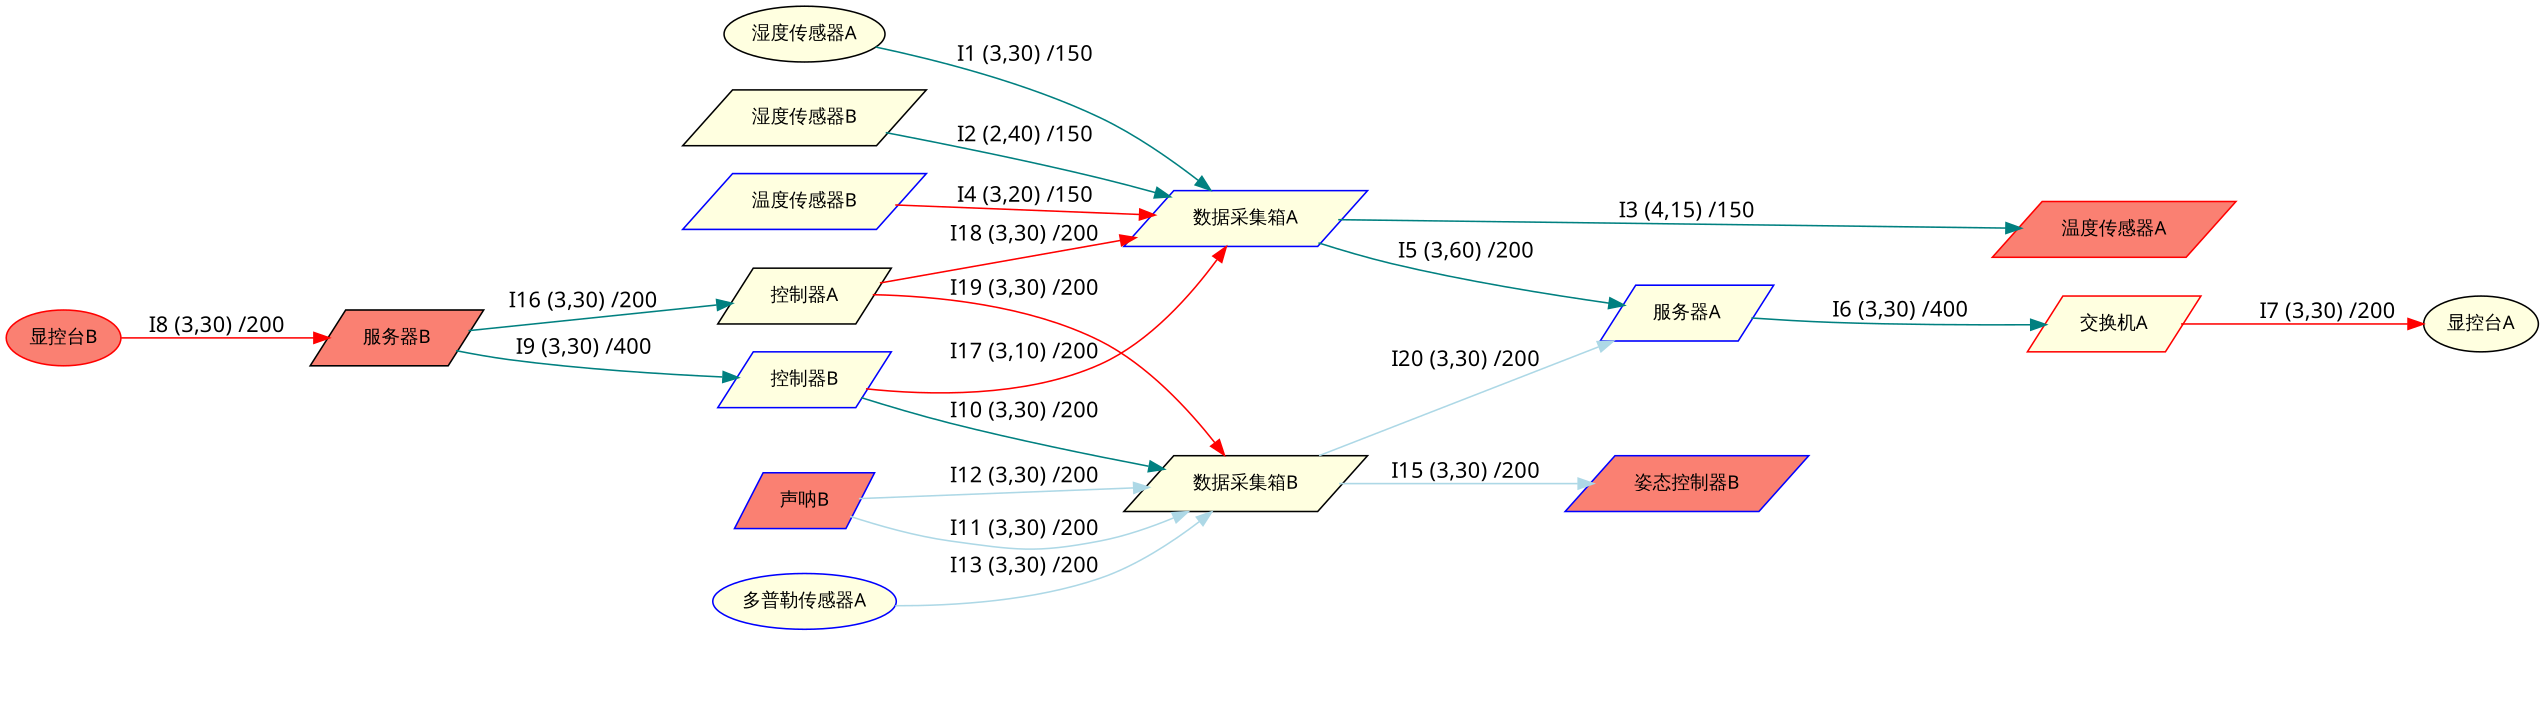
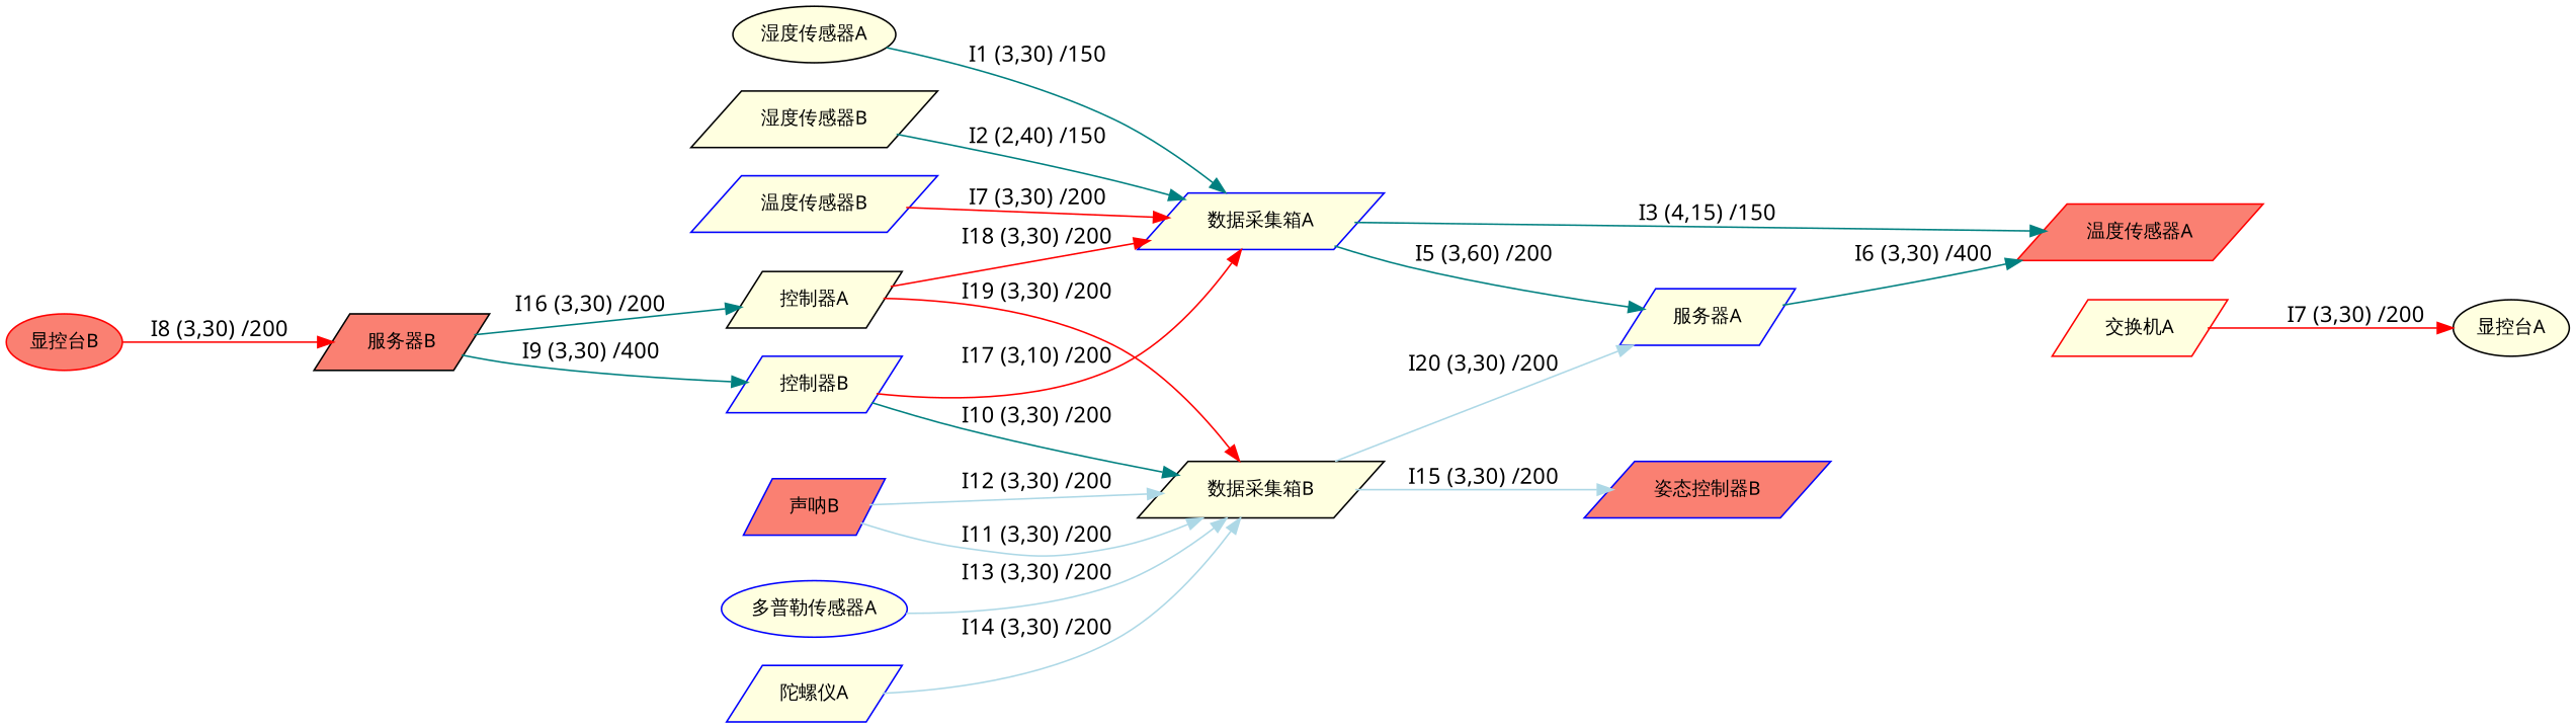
  digraph {
    autosize=false
    fontname="Noto Sans"
    rankdir=LR
    node [color=blue fillcolor=lightyellow fontname="Noto Sans" fontsize=12 shape=parallelogram style=filled]
    edge [color=teal fontname="Noto Sans" penwidth=1]
    "湿度传感器A" [color=black shape=ellipse]
    "数据采集箱A"
    "服务器A"
    "温度传感器A" [color=red fillcolor=salmon]
    "交换机A" [color=red]
    "湿度传感器B" [color=black]
    "温度传感器B"
    "显控台A" [color=black shape=ellipse]
    "显控台B" [color=red fillcolor=salmon shape=ellipse]
    "服务器B" [color=black fillcolor=salmon]
    "控制器B"
    "控制器A" [color=black]
    "数据采集箱B" [color=black]
    "姿态控制器B" [fillcolor=salmon]
    "声呐B" [fillcolor=salmon]
    "多普勒传感器A" [shape=ellipse]
+   "陀螺仪A"
    "湿度传感器A" -> "数据采集箱A" [label="I1 (3,30) /150"]
    "数据采集箱A" -> "服务器A" [label="I5 (3,60) /200"]
    "数据采集箱A" -> "温度传感器A" [label="I3 (4,15) /150"]
-   "服务器A" -> "交换机A" [label="I6 (3,30) /400"]
+   "服务器A" -> "温度传感器A" [label="I6 (3,30) /400"]
    "交换机A" -> "显控台A" [color=red label="I7 (3,30) /200"]
    "湿度传感器B" -> "数据采集箱A" [label="I2 (2,40) /150"]
-   "温度传感器B" -> "数据采集箱A" [color=red label="I4 (3,20) /150"]
+   "温度传感器B" -> "数据采集箱A" [color=red label="I7 (3,30) /200"]
    "显控台B" -> "服务器B" [color=red label="I8 (3,30) /200"]
    "服务器B" -> "控制器B" [label="I9 (3,30) /400"]
    "服务器B" -> "控制器A" [label="I16 (3,30) /200"]
    "控制器B" -> "数据采集箱A" [color=red label="I17 (3,10) /200"]
    "控制器B" -> "数据采集箱B" [label="I10 (3,30) /200"]
    "控制器A" -> "数据采集箱A" [color=red label="I18 (3,30) /200"]
    "控制器A" -> "数据采集箱B" [color=red label="I19 (3,30) /200"]
    "数据采集箱B" -> "服务器A" [color=lightblue label="I20 (3,30) /200"]
    "数据采集箱B" -> "姿态控制器B" [color=lightblue label="I15 (3,30) /200"]
    "声呐B" -> "数据采集箱B" [color=lightblue label="I11 (3,30) /200"]
    "声呐B" -> "数据采集箱B" [color=lightblue label="I12 (3,30) /200"]
    "多普勒传感器A" -> "数据采集箱B" [color=lightblue label="I13 (3,30) /200"]
+   "陀螺仪A" -> "数据采集箱B" [color=lightblue label="I14 (3,30) /200"]
  }
